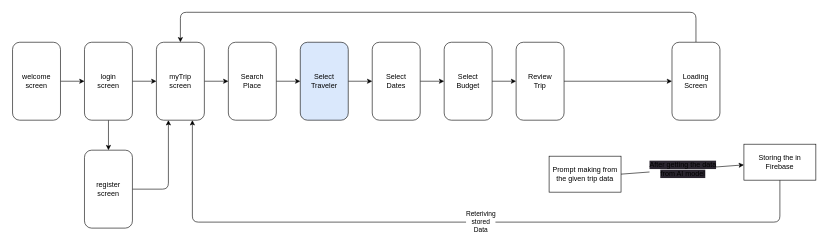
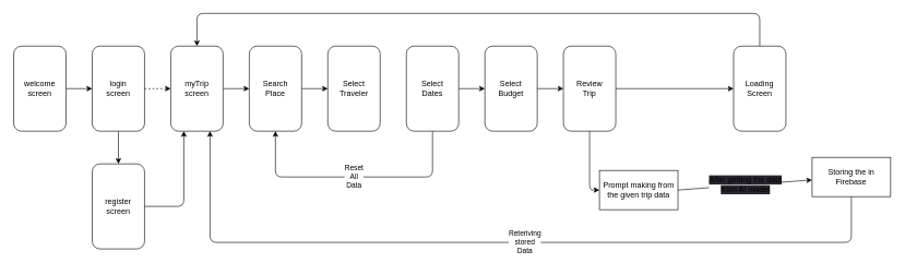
  <mxCell id="0" />
  <mxCell id="1" parent="0" />
  <mxCell id="2" value="" style="edgeStyle=none;html=1;" parent="1" source="3" target="6" edge="1"><mxGeometry relative="1" as="geometry" /></mxCell>
  <mxCell id="3" value="welcome&lt;br&gt;screen" style="rounded=1;whiteSpace=wrap;html=1;rotation=0;" parent="1" vertex="1"><mxGeometry x="20" y="70" width="80" height="130" as="geometry" /></mxCell>
  <mxCell id="4" value="" style="edgeStyle=none;html=1;" parent="1" source="6" target="8" edge="1"><mxGeometry relative="1" as="geometry" /></mxCell>
- <mxCell id="5" value="" style="edgeStyle=none;html=1;" parent="1" source="6" target="10" edge="1"><mxGeometry relative="1" as="geometry" /></mxCell>
+ <mxCell id="5" value="" style="edgeStyle=none;html=1;dashed=1;" parent="1" source="6" target="10" edge="1"><mxGeometry relative="1" as="geometry" /></mxCell>
  <mxCell id="6" value="login&lt;br&gt;screen" style="rounded=1;whiteSpace=wrap;html=1;rotation=0;" parent="1" vertex="1"><mxGeometry x="140" y="70" width="80" height="130" as="geometry" /></mxCell>
  <mxCell id="7" style="edgeStyle=none;html=1;exitX=1;exitY=0.5;exitDx=0;exitDy=0;entryX=0.25;entryY=1;entryDx=0;entryDy=0;" parent="1" source="8" target="10" edge="1"><mxGeometry relative="1" as="geometry"><Array as="points"><mxPoint x="280" y="315" /></Array></mxGeometry></mxCell>
  <mxCell id="8" value="register&lt;br&gt;screen" style="rounded=1;whiteSpace=wrap;html=1;rotation=0;" parent="1" vertex="1"><mxGeometry x="140" y="250" width="80" height="130" as="geometry" /></mxCell>
  <mxCell id="9" value="" style="edgeStyle=none;html=1;" parent="1" source="10" target="12" edge="1"><mxGeometry relative="1" as="geometry" /></mxCell>
  <mxCell id="10" value="myTrip&lt;br&gt;screen" style="rounded=1;whiteSpace=wrap;html=1;rotation=0;" parent="1" vertex="1"><mxGeometry x="260" y="70" width="80" height="130" as="geometry" /></mxCell>
  <mxCell id="11" value="" style="edgeStyle=none;html=1;" parent="1" source="12" target="14" edge="1"><mxGeometry relative="1" as="geometry" /></mxCell>
  <mxCell id="12" value="Search&lt;br&gt;Place" style="rounded=1;whiteSpace=wrap;html=1;rotation=0;" parent="1" vertex="1"><mxGeometry x="380" y="70" width="80" height="130" as="geometry" /></mxCell>
- <mxCell id="13" value="" style="edgeStyle=none;html=1;" parent="1" source="14" target="17" edge="1"><mxGeometry relative="1" as="geometry" /></mxCell>
- <mxCell id="14" value="Select&lt;br&gt;Traveler" style="rounded=1;whiteSpace=wrap;html=1;rotation=0;fillColor=#dae8fc;" parent="1" vertex="1"><mxGeometry x="500" y="70" width="80" height="130" as="geometry" /></mxCell>
+ <mxCell id="14" value="Select&lt;br&gt;Traveler" style="rounded=1;whiteSpace=wrap;html=1;rotation=0;" parent="1" vertex="1"><mxGeometry x="500" y="70" width="80" height="130" as="geometry" /></mxCell>
  <mxCell id="15" value="" style="edgeStyle=none;html=1;" edge="1" parent="1" source="17" target="19"><mxGeometry relative="1" as="geometry" /></mxCell>
+ <mxCell id="16" value="Reset&lt;br&gt;All&lt;br&gt;Data" style="edgeStyle=none;html=1;entryX=0.5;entryY=1;entryDx=0;entryDy=0;" edge="1" parent="1" source="17" target="12"><mxGeometry relative="1" as="geometry"><Array as="points"><mxPoint x="660" y="270" /><mxPoint x="540" y="270" /><mxPoint x="420" y="270" /></Array></mxGeometry></mxCell>
  <mxCell id="17" value="Select&lt;br&gt;Dates" style="rounded=1;whiteSpace=wrap;html=1;rotation=0;" parent="1" vertex="1"><mxGeometry x="620" y="70" width="80" height="130" as="geometry" /></mxCell>
  <mxCell id="18" value="" style="edgeStyle=none;html=1;" edge="1" parent="1" source="19" target="22"><mxGeometry relative="1" as="geometry" /></mxCell>
  <mxCell id="19" value="Select&lt;br&gt;Budget" style="rounded=1;whiteSpace=wrap;html=1;rotation=0;" vertex="1" parent="1"><mxGeometry x="740" y="70" width="80" height="130" as="geometry" /></mxCell>
  <mxCell id="20" value="" style="edgeStyle=none;html=1;" edge="1" parent="1" source="22" target="24"><mxGeometry relative="1" as="geometry" /></mxCell>
+ <mxCell id="21" style="edgeStyle=none;html=1;exitX=0.5;exitY=1;exitDx=0;exitDy=0;" edge="1" parent="1" source="22" target="26"><mxGeometry relative="1" as="geometry"><mxPoint x="970" y="290" as="targetPoint" /><Array as="points"><mxPoint x="900" y="290" /></Array></mxGeometry></mxCell>
  <mxCell id="22" value="Review&lt;br&gt;Trip" style="rounded=1;whiteSpace=wrap;html=1;rotation=0;" vertex="1" parent="1"><mxGeometry x="860" y="70" width="80" height="130" as="geometry" /></mxCell>
  <mxCell id="23" value="" style="edgeStyle=none;html=1;entryX=0.5;entryY=0;entryDx=0;entryDy=0;" edge="1" parent="1" source="24" target="10"><mxGeometry relative="1" as="geometry"><mxPoint x="1410" y="135" as="targetPoint" /><Array as="points"><mxPoint x="1160" y="20" /><mxPoint x="300" y="20" /></Array></mxGeometry></mxCell>
  <mxCell id="24" value="Loading&lt;br&gt;Screen" style="rounded=1;whiteSpace=wrap;html=1;rotation=0;" vertex="1" parent="1"><mxGeometry x="1120" y="70" width="80" height="130" as="geometry" /></mxCell>
  <mxCell id="25" value="&lt;span style=&quot;font-size: 12px; background-color: rgb(42, 37, 47);&quot;&gt;After getting the data &lt;br&gt;from AI model&lt;/span&gt;" style="edgeStyle=none;html=1;exitX=1;exitY=0.5;exitDx=0;exitDy=0;" edge="1" parent="1" source="26" target="28"><mxGeometry relative="1" as="geometry" /></mxCell>
  <mxCell id="26" value="Prompt making from the given trip data" style="rounded=0;whiteSpace=wrap;html=1;" vertex="1" parent="1"><mxGeometry x="915" y="260" width="120" height="60" as="geometry" /></mxCell>
  <mxCell id="27" value="Reteriving&lt;br&gt;stored&lt;br&gt;Data" style="edgeStyle=none;html=1;exitX=0.5;exitY=1;exitDx=0;exitDy=0;entryX=0.75;entryY=1;entryDx=0;entryDy=0;" edge="1" parent="1" source="28" target="10"><mxGeometry x="-0.067" relative="1" as="geometry"><Array as="points"><mxPoint x="1300" y="370" /><mxPoint x="320" y="370" /></Array><mxPoint as="offset" /></mxGeometry></mxCell>
  <mxCell id="28" value="Storing the in Firebase" style="rounded=0;whiteSpace=wrap;html=1;" vertex="1" parent="1"><mxGeometry x="1240" y="240" width="120" height="60" as="geometry" /></mxCell>
